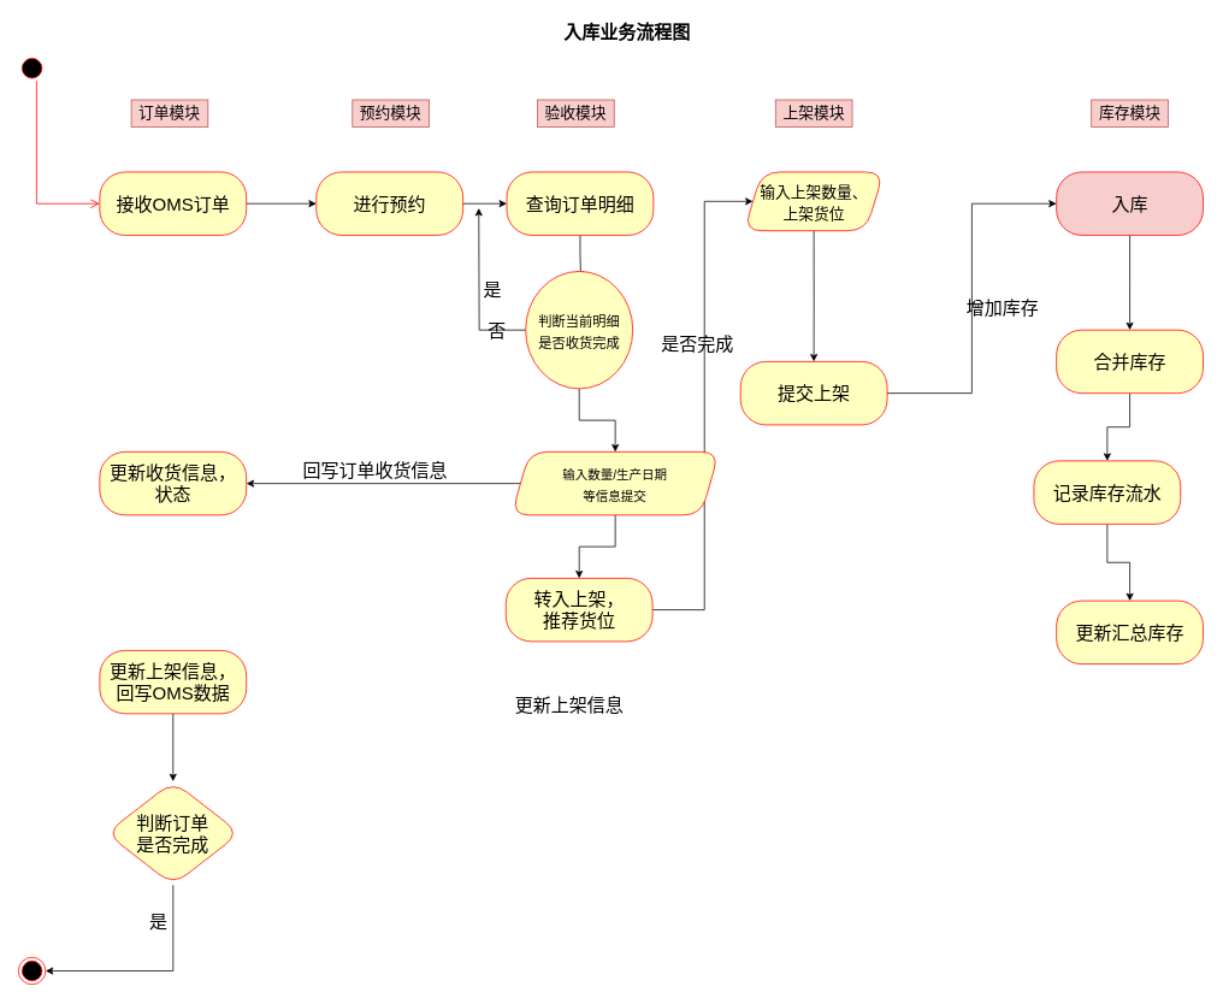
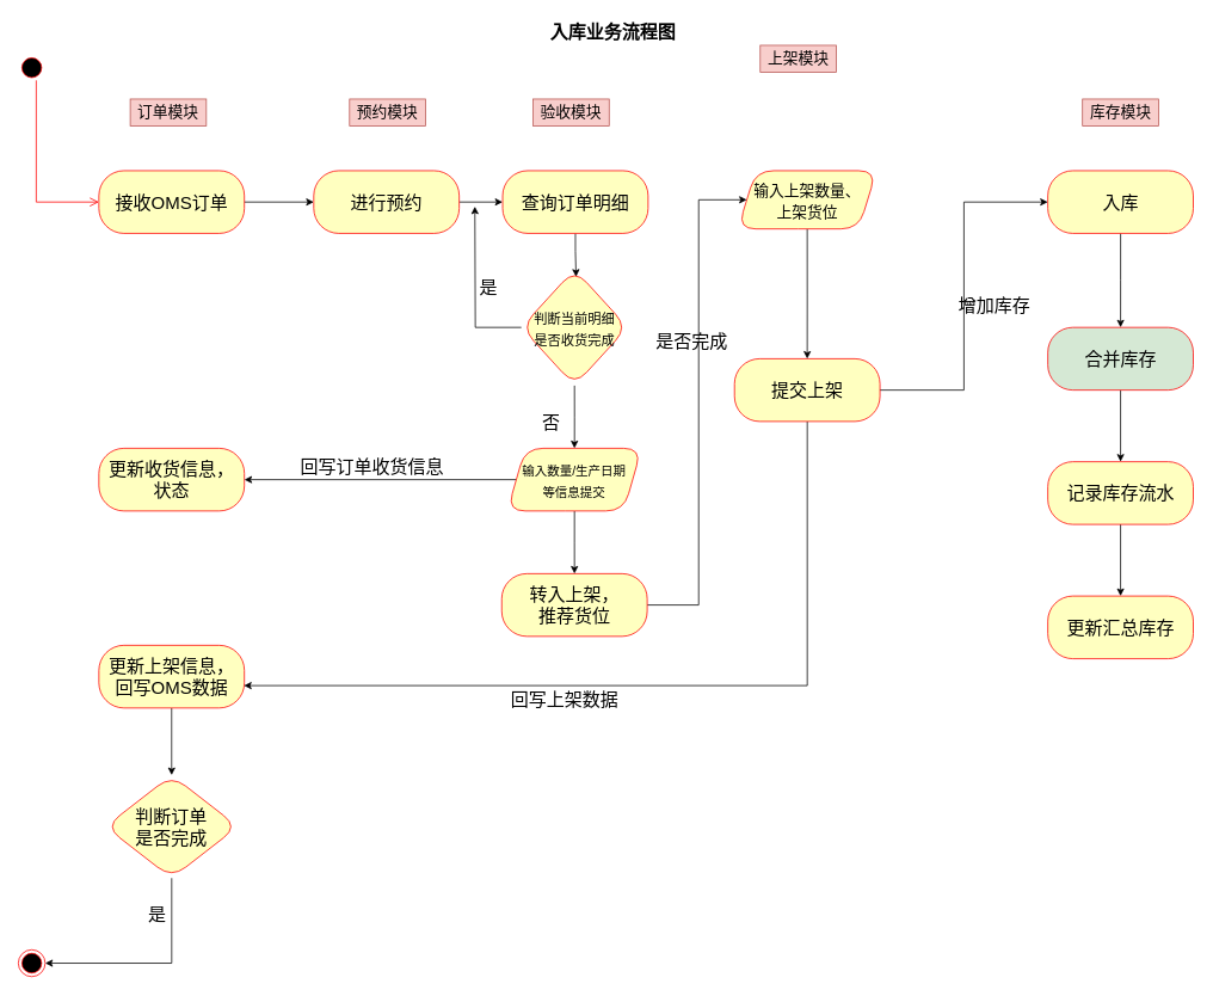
  <mxCell id="0" />
  <mxCell id="1" parent="0" />
- <mxCell id="2" value="入库业务流程图" style="text;html=1;strokeColor=none;fillColor=none;align=center;verticalAlign=middle;whiteSpace=wrap;rounded=0;fontSize=20;fontStyle=1" vertex="1" parent="1"><mxGeometry x="610" y="20" width="169" height="30" as="geometry" /></mxCell>
+ <mxCell id="2" value="入库业务流程图" style="text;html=1;strokeColor=none;fillColor=none;align=center;verticalAlign=middle;whiteSpace=wrap;rounded=0;fontSize=20;fontStyle=1" vertex="1" parent="1"><mxGeometry x="600" y="20" width="169" height="30" as="geometry" /></mxCell>
  <mxCell id="3" value="" style="ellipse;html=1;shape=startState;fillColor=#000000;strokeColor=#ff0000;fontSize=20;" vertex="1" parent="1"><mxGeometry x="20" y="60" width="30" height="30" as="geometry" /></mxCell>
  <mxCell id="4" value="" style="edgeStyle=orthogonalEdgeStyle;html=1;verticalAlign=bottom;endArrow=open;endSize=8;strokeColor=#ff0000;rounded=0;fontSize=20;entryX=0;entryY=0.5;entryDx=0;entryDy=0;" edge="1" source="3" parent="1" target="6"><mxGeometry relative="1" as="geometry"><mxPoint x="65" y="220" as="targetPoint" /><Array as="points"><mxPoint x="40" y="225" /></Array></mxGeometry></mxCell>
  <mxCell id="5" value="" style="edgeStyle=orthogonalEdgeStyle;rounded=0;orthogonalLoop=1;jettySize=auto;html=1;fontSize=20;" edge="1" parent="1" source="6" target="8"><mxGeometry relative="1" as="geometry" /></mxCell>
  <mxCell id="6" value="&lt;font style=&quot;font-size: 20px&quot;&gt;接收OMS订单&lt;/font&gt;" style="rounded=1;whiteSpace=wrap;html=1;arcSize=40;fontColor=#000000;fillColor=#ffffc0;strokeColor=#ff0000;fontSize=20;" vertex="1" parent="1"><mxGeometry x="110" y="190" width="162.5" height="70" as="geometry" /></mxCell>
  <mxCell id="7" value="" style="edgeStyle=orthogonalEdgeStyle;rounded=0;orthogonalLoop=1;jettySize=auto;html=1;fontSize=20;" edge="1" parent="1" source="8" target="10"><mxGeometry relative="1" as="geometry" /></mxCell>
  <mxCell id="8" value="&lt;font style=&quot;font-size: 20px&quot;&gt;进行预约&lt;/font&gt;" style="rounded=1;whiteSpace=wrap;html=1;arcSize=40;fontColor=#000000;fillColor=#ffffc0;strokeColor=#ff0000;fontSize=20;" vertex="1" parent="1"><mxGeometry x="350" y="190" width="162.5" height="70" as="geometry" /></mxCell>
  <mxCell id="9" value="" style="edgeStyle=orthogonalEdgeStyle;rounded=0;orthogonalLoop=1;jettySize=auto;html=1;fontSize=20;fontColor=none;entryX=0.515;entryY=0.065;entryDx=0;entryDy=0;entryPerimeter=0;" edge="1" parent="1" source="10" target="14"><mxGeometry relative="1" as="geometry" /></mxCell>
  <mxCell id="10" value="&lt;font style=&quot;font-size: 20px&quot;&gt;查询订单明细&lt;/font&gt;" style="rounded=1;whiteSpace=wrap;html=1;arcSize=40;fontColor=#000000;fillColor=#ffffc0;strokeColor=#ff0000;fontSize=20;" vertex="1" parent="1"><mxGeometry x="561" y="190" width="162.5" height="70" as="geometry" /></mxCell>
  <mxCell id="11" value="" style="ellipse;html=1;shape=endState;fillColor=#000000;strokeColor=#ff0000;fontSize=20;" vertex="1" parent="1"><mxGeometry x="20" y="1060" width="30" height="30" as="geometry" /></mxCell>
  <mxCell id="12" style="edgeStyle=orthogonalEdgeStyle;rounded=0;orthogonalLoop=1;jettySize=auto;html=1;fontSize=13;fontColor=none;exitX=0.5;exitY=1;exitDx=0;exitDy=0;entryX=0.5;entryY=0;entryDx=0;entryDy=0;" edge="1" parent="1" source="14" target="33"><mxGeometry relative="1" as="geometry"><mxPoint x="641.25" y="500" as="targetPoint" /></mxGeometry></mxCell>
  <mxCell id="13" style="edgeStyle=orthogonalEdgeStyle;rounded=0;orthogonalLoop=1;jettySize=auto;html=1;fontSize=13;fontColor=none;" edge="1" parent="1" source="14"><mxGeometry relative="1" as="geometry"><mxPoint x="530" y="230" as="targetPoint" /></mxGeometry></mxCell>
- <mxCell id="14" value="&lt;font style=&quot;font-size: 15px&quot;&gt;判断当前明细&lt;br&gt;是否收货完成&lt;/font&gt;" style="ellipse;whiteSpace=wrap;html=1;fontSize=20;fillColor=#ffffc0;strokeColor=#ff0000;fontColor=#000000;arcSize=40;" vertex="1" parent="1"><mxGeometry x="581.88" y="300" width="118.75" height="130" as="geometry" /></mxCell>
- <mxCell id="15" value="&lt;font style=&quot;font-size: 20px&quot;&gt;否&lt;/font&gt;" style="text;html=1;align=center;verticalAlign=middle;resizable=0;points=[];autosize=1;strokeColor=none;fillColor=none;fontSize=13;fontColor=none;" vertex="1" parent="1"><mxGeometry x="530" y="355" width="40" height="20" as="geometry" /></mxCell>
+ <mxCell id="14" value="&lt;font style=&quot;font-size: 15px&quot;&gt;判断当前明细&lt;br&gt;是否收货完成&lt;/font&gt;" style="rhombus;whiteSpace=wrap;html=1;fontSize=20;fillColor=#ffffc0;strokeColor=#ff0000;fontColor=#000000;rounded=1;arcSize=40;" vertex="1" parent="1"><mxGeometry x="581.88" y="300" width="118.75" height="130" as="geometry" /></mxCell>
+ <mxCell id="15" value="&lt;font style=&quot;font-size: 20px&quot;&gt;否&lt;/font&gt;" style="text;html=1;align=center;verticalAlign=middle;resizable=0;points=[];autosize=1;strokeColor=none;fillColor=none;fontSize=13;fontColor=none;" vertex="1" parent="1"><mxGeometry x="595" y="460" width="40" height="20" as="geometry" /></mxCell>
  <mxCell id="16" value="&lt;font style=&quot;font-size: 20px&quot;&gt;是&lt;/font&gt;" style="text;html=1;align=center;verticalAlign=middle;resizable=0;points=[];autosize=1;strokeColor=none;fillColor=none;fontSize=13;fontColor=none;" vertex="1" parent="1"><mxGeometry x="525" y="310" width="40" height="20" as="geometry" /></mxCell>
  <mxCell id="17" style="edgeStyle=orthogonalEdgeStyle;rounded=0;orthogonalLoop=1;jettySize=auto;html=1;fontSize=14;fontColor=none;entryX=0.5;entryY=0;entryDx=0;entryDy=0;exitX=0.5;exitY=1;exitDx=0;exitDy=0;" edge="1" parent="1" source="33" target="22"><mxGeometry relative="1" as="geometry"><mxPoint x="641.25" y="630" as="targetPoint" /><mxPoint x="641.3" y="570" as="sourcePoint" /></mxGeometry></mxCell>
  <mxCell id="18" style="edgeStyle=orthogonalEdgeStyle;rounded=0;orthogonalLoop=1;jettySize=auto;html=1;entryX=1;entryY=0.5;entryDx=0;entryDy=0;fontSize=14;fontColor=none;exitX=0;exitY=0.5;exitDx=0;exitDy=0;" edge="1" parent="1" source="33" target="23"><mxGeometry relative="1" as="geometry"><mxPoint x="560" y="535" as="sourcePoint" /></mxGeometry></mxCell>
  <mxCell id="19" style="edgeStyle=orthogonalEdgeStyle;rounded=0;orthogonalLoop=1;jettySize=auto;html=1;fontSize=14;fontColor=none;exitX=0.5;exitY=1;exitDx=0;exitDy=0;" edge="1" parent="1" source="34"><mxGeometry relative="1" as="geometry"><mxPoint x="901.25" y="400" as="targetPoint" /><mxPoint x="901.3" y="260" as="sourcePoint" /></mxGeometry></mxCell>
  <mxCell id="20" value="&lt;font style=&quot;font-size: 20px&quot;&gt;是否完成&lt;/font&gt;" style="text;html=1;align=center;verticalAlign=middle;resizable=0;points=[];autosize=1;strokeColor=none;fillColor=none;fontSize=14;fontColor=none;" vertex="1" parent="1"><mxGeometry x="722" y="365" width="100" height="30" as="geometry" /></mxCell>
  <mxCell id="21" style="edgeStyle=orthogonalEdgeStyle;rounded=0;orthogonalLoop=1;jettySize=auto;html=1;entryX=0;entryY=0.5;entryDx=0;entryDy=0;fontSize=14;fontColor=none;" edge="1" parent="1" source="22" target="34"><mxGeometry relative="1" as="geometry"><Array as="points"><mxPoint x="780" y="675" /><mxPoint x="780" y="223" /></Array></mxGeometry></mxCell>
  <mxCell id="22" value="&lt;font style=&quot;font-size: 20px&quot;&gt;转入上架，&lt;br&gt;推荐货位&lt;/font&gt;" style="rounded=1;whiteSpace=wrap;html=1;arcSize=40;fontColor=#000000;fillColor=#ffffc0;strokeColor=#ff0000;fontSize=20;" vertex="1" parent="1"><mxGeometry x="560" y="640" width="162.5" height="70" as="geometry" /></mxCell>
  <mxCell id="23" value="&lt;font style=&quot;font-size: 20px&quot;&gt;更新收货信息，&lt;br&gt;状态&lt;/font&gt;" style="rounded=1;whiteSpace=wrap;html=1;arcSize=40;fontColor=#000000;fillColor=#ffffc0;strokeColor=#ff0000;fontSize=20;" vertex="1" parent="1"><mxGeometry x="110" y="500" width="162.5" height="70" as="geometry" /></mxCell>
  <mxCell id="24" value="&lt;font style=&quot;font-size: 20px&quot;&gt;回写订单收货信息&lt;/font&gt;" style="text;html=1;align=center;verticalAlign=middle;resizable=0;points=[];autosize=1;strokeColor=none;fillColor=none;fontSize=14;fontColor=none;" vertex="1" parent="1"><mxGeometry x="325" y="505" width="180" height="30" as="geometry" /></mxCell>
  <mxCell id="25" style="edgeStyle=orthogonalEdgeStyle;rounded=0;orthogonalLoop=1;jettySize=auto;html=1;fontSize=14;fontColor=none;entryX=0;entryY=0.5;entryDx=0;entryDy=0;" edge="1" parent="1" source="27" target="29"><mxGeometry relative="1" as="geometry"><mxPoint x="1140" y="220" as="targetPoint" /></mxGeometry></mxCell>
+ <mxCell id="26" style="edgeStyle=orthogonalEdgeStyle;rounded=0;orthogonalLoop=1;jettySize=auto;html=1;fontSize=14;fontColor=none;entryX=0.997;entryY=0.643;entryDx=0;entryDy=0;entryPerimeter=0;" edge="1" parent="1" source="27" target="31"><mxGeometry relative="1" as="geometry"><mxPoint x="950" y="770" as="targetPoint" /><Array as="points"><mxPoint x="901" y="765" /></Array></mxGeometry></mxCell>
  <mxCell id="27" value="&lt;font&gt;&lt;font style=&quot;font-size: 20px&quot;&gt;提交上架&lt;/font&gt;&lt;br&gt;&lt;/font&gt;" style="rounded=1;whiteSpace=wrap;html=1;arcSize=40;fontColor=#000000;fillColor=#ffffc0;strokeColor=#ff0000;fontSize=20;" vertex="1" parent="1"><mxGeometry x="820" y="400" width="162.5" height="70" as="geometry" /></mxCell>
  <mxCell id="28" value="" style="edgeStyle=orthogonalEdgeStyle;rounded=0;orthogonalLoop=1;jettySize=auto;html=1;fontSize=17;fontColor=none;entryX=0.5;entryY=0;entryDx=0;entryDy=0;" edge="1" parent="1" source="29" target="45"><mxGeometry relative="1" as="geometry"><mxPoint x="1261" y="350" as="targetPoint" /></mxGeometry></mxCell>
- <mxCell id="29" value="&lt;font&gt;&lt;font style=&quot;font-size: 20px&quot;&gt;入库&lt;/font&gt;&lt;br&gt;&lt;/font&gt;" style="rounded=1;whiteSpace=wrap;html=1;arcSize=40;fontColor=#000000;fillColor=#f8cecc;strokeColor=#ff0000;fontSize=20;" vertex="1" parent="1"><mxGeometry x="1170" y="190" width="162.5" height="70" as="geometry" /></mxCell>
+ <mxCell id="29" value="&lt;font&gt;&lt;font style=&quot;font-size: 20px&quot;&gt;入库&lt;/font&gt;&lt;br&gt;&lt;/font&gt;" style="rounded=1;whiteSpace=wrap;html=1;arcSize=40;fontColor=#000000;fillColor=#ffffc0;strokeColor=#ff0000;fontSize=20;" vertex="1" parent="1"><mxGeometry x="1170" y="190" width="162.5" height="70" as="geometry" /></mxCell>
  <mxCell id="30" value="" style="edgeStyle=orthogonalEdgeStyle;rounded=0;orthogonalLoop=1;jettySize=auto;html=1;fontSize=14;fontColor=none;" edge="1" parent="1" source="31" target="37"><mxGeometry relative="1" as="geometry" /></mxCell>
  <mxCell id="31" value="&lt;font style=&quot;font-size: 20px&quot;&gt;更新上架信息，&lt;br&gt;回写OMS数据&lt;br&gt;&lt;/font&gt;" style="rounded=1;whiteSpace=wrap;html=1;arcSize=40;fontColor=#000000;fillColor=#ffffc0;strokeColor=#ff0000;fontSize=20;" vertex="1" parent="1"><mxGeometry x="110" y="720" width="162.5" height="70" as="geometry" /></mxCell>
- <mxCell id="32" value="&lt;font style=&quot;font-size: 20px&quot;&gt;更新上架信息&lt;/font&gt;" style="text;html=1;align=center;verticalAlign=middle;resizable=0;points=[];autosize=1;strokeColor=none;fillColor=none;fontSize=14;fontColor=none;" vertex="1" parent="1"><mxGeometry x="560" y="765" width="140" height="30" as="geometry" /></mxCell>
- <mxCell id="33" value="&lt;span style=&quot;font-size: 14px&quot;&gt;输入数量/生产日期&lt;br&gt;等信息&lt;/span&gt;&lt;span style=&quot;font-size: 14px&quot;&gt;提交&lt;/span&gt;" style="shape=parallelogram;perimeter=parallelogramPerimeter;whiteSpace=wrap;html=1;fixedSize=1;fontSize=20;fillColor=#ffffc0;strokeColor=#ff0000;fontColor=#000000;rounded=1;arcSize=40;" vertex="1" parent="1"><mxGeometry x="566.24" y="500" width="230" height="70" as="geometry" /></mxCell>
+ <mxCell id="32" value="&lt;font style=&quot;font-size: 20px&quot;&gt;回写上架数据&lt;/font&gt;" style="text;html=1;align=center;verticalAlign=middle;resizable=0;points=[];autosize=1;strokeColor=none;fillColor=none;fontSize=14;fontColor=none;" vertex="1" parent="1"><mxGeometry x="560" y="765" width="140" height="30" as="geometry" /></mxCell>
+ <mxCell id="33" value="&lt;span style=&quot;font-size: 14px&quot;&gt;输入数量/生产日期&lt;br&gt;等信息&lt;/span&gt;&lt;span style=&quot;font-size: 14px&quot;&gt;提交&lt;/span&gt;" style="shape=parallelogram;perimeter=parallelogramPerimeter;whiteSpace=wrap;html=1;fixedSize=1;fontSize=20;fillColor=#ffffc0;strokeColor=#ff0000;fontColor=#000000;rounded=1;arcSize=40;" vertex="1" parent="1"><mxGeometry x="566.24" y="500" width="150" height="70" as="geometry" /></mxCell>
  <mxCell id="34" value="&lt;span style=&quot;font-size: 17px&quot;&gt;输入上架数量、&lt;br&gt;上架货位&lt;/span&gt;" style="shape=parallelogram;perimeter=parallelogramPerimeter;whiteSpace=wrap;html=1;fixedSize=1;fontSize=20;fillColor=#ffffc0;strokeColor=#ff0000;fontColor=#000000;rounded=1;arcSize=40;" vertex="1" parent="1"><mxGeometry x="823.75" y="190" width="155" height="65" as="geometry" /></mxCell>
  <mxCell id="35" value="&lt;font style=&quot;font-size: 20px&quot;&gt;增加库存&lt;/font&gt;" style="text;html=1;align=center;verticalAlign=middle;resizable=0;points=[];autosize=1;strokeColor=none;fillColor=none;fontSize=14;fontColor=none;" vertex="1" parent="1"><mxGeometry x="1060" y="325" width="100" height="30" as="geometry" /></mxCell>
  <mxCell id="36" style="edgeStyle=orthogonalEdgeStyle;rounded=0;orthogonalLoop=1;jettySize=auto;html=1;entryX=1;entryY=0.5;entryDx=0;entryDy=0;fontSize=14;fontColor=none;" edge="1" parent="1" source="37" target="11"><mxGeometry relative="1" as="geometry"><Array as="points"><mxPoint x="191" y="1075" /></Array></mxGeometry></mxCell>
  <mxCell id="37" value="&lt;font style=&quot;font-size: 20px&quot;&gt;判断订单&lt;br&gt;是否完成&lt;/font&gt;" style="rhombus;whiteSpace=wrap;html=1;fontSize=20;fillColor=#ffffc0;strokeColor=#ff0000;fontColor=#000000;rounded=1;arcSize=40;" vertex="1" parent="1"><mxGeometry x="117.19" y="865" width="148.12" height="115" as="geometry" /></mxCell>
  <mxCell id="38" value="&lt;font style=&quot;font-size: 20px&quot;&gt;是&lt;/font&gt;" style="text;html=1;align=center;verticalAlign=middle;resizable=0;points=[];autosize=1;strokeColor=none;fillColor=none;fontSize=14;fontColor=none;" vertex="1" parent="1"><mxGeometry x="155" y="1005" width="40" height="30" as="geometry" /></mxCell>
  <mxCell id="39" value="&lt;font style=&quot;font-size: 17px&quot;&gt;订单模块&lt;/font&gt;" style="text;html=1;strokeColor=#b85450;fillColor=#f8cecc;align=center;verticalAlign=middle;whiteSpace=wrap;rounded=0;fontSize=14;" vertex="1" parent="1"><mxGeometry x="145" y="110" width="85" height="30" as="geometry" /></mxCell>
  <mxCell id="40" value="&lt;font style=&quot;font-size: 17px&quot;&gt;预约模块&lt;/font&gt;" style="text;html=1;strokeColor=#b85450;fillColor=#f8cecc;align=center;verticalAlign=middle;whiteSpace=wrap;rounded=0;fontSize=14;" vertex="1" parent="1"><mxGeometry x="390" y="110" width="85" height="30" as="geometry" /></mxCell>
  <mxCell id="41" value="&lt;font style=&quot;font-size: 17px&quot;&gt;验收模块&lt;/font&gt;" style="text;html=1;strokeColor=#b85450;fillColor=#f8cecc;align=center;verticalAlign=middle;whiteSpace=wrap;rounded=0;fontSize=14;" vertex="1" parent="1"><mxGeometry x="595" y="110" width="85" height="30" as="geometry" /></mxCell>
- <mxCell id="42" value="&lt;font style=&quot;font-size: 17px&quot;&gt;上架模块&lt;/font&gt;" style="text;html=1;strokeColor=#b85450;fillColor=#f8cecc;align=center;verticalAlign=middle;whiteSpace=wrap;rounded=0;fontSize=14;" vertex="1" parent="1"><mxGeometry x="858.75" y="110" width="85" height="30" as="geometry" /></mxCell>
+ <mxCell id="42" value="&lt;font style=&quot;font-size: 17px&quot;&gt;上架模块&lt;/font&gt;" style="text;html=1;strokeColor=#b85450;fillColor=#f8cecc;align=center;verticalAlign=middle;whiteSpace=wrap;rounded=0;fontSize=14;" vertex="1" parent="1"><mxGeometry x="848.75" y="50" width="85" height="30" as="geometry" /></mxCell>
  <mxCell id="43" value="&lt;font style=&quot;font-size: 17px&quot;&gt;库存模块&lt;/font&gt;" style="text;html=1;strokeColor=#b85450;fillColor=#f8cecc;align=center;verticalAlign=middle;whiteSpace=wrap;rounded=0;fontSize=14;" vertex="1" parent="1"><mxGeometry x="1208.75" y="110" width="85" height="30" as="geometry" /></mxCell>
  <mxCell id="44" value="" style="edgeStyle=orthogonalEdgeStyle;rounded=0;orthogonalLoop=1;jettySize=auto;html=1;fontSize=20;fontColor=none;" edge="1" parent="1" source="45" target="47"><mxGeometry relative="1" as="geometry" /></mxCell>
- <mxCell id="45" value="&lt;font&gt;&lt;font style=&quot;font-size: 20px&quot;&gt;合并库存&lt;/font&gt;&lt;br&gt;&lt;/font&gt;" style="rounded=1;whiteSpace=wrap;html=1;arcSize=40;fontColor=#000000;fillColor=#ffffc0;strokeColor=#ff0000;fontSize=20;" vertex="1" parent="1"><mxGeometry x="1170" y="365" width="162.5" height="70" as="geometry" /></mxCell>
+ <mxCell id="45" value="&lt;font&gt;&lt;font style=&quot;font-size: 20px&quot;&gt;合并库存&lt;/font&gt;&lt;br&gt;&lt;/font&gt;" style="rounded=1;whiteSpace=wrap;html=1;arcSize=40;fontColor=#000000;fillColor=#d5e8d4;strokeColor=#ff0000;fontSize=20;" vertex="1" parent="1"><mxGeometry x="1170" y="365" width="162.5" height="70" as="geometry" /></mxCell>
  <mxCell id="46" value="" style="edgeStyle=orthogonalEdgeStyle;rounded=0;orthogonalLoop=1;jettySize=auto;html=1;fontSize=20;fontColor=none;" edge="1" parent="1" source="47" target="48"><mxGeometry relative="1" as="geometry" /></mxCell>
- <mxCell id="47" value="&lt;font&gt;&lt;font style=&quot;font-size: 20px&quot;&gt;记录库存流水&lt;/font&gt;&lt;br&gt;&lt;/font&gt;" style="rounded=1;whiteSpace=wrap;html=1;arcSize=40;fontColor=#000000;fillColor=#ffffc0;strokeColor=#ff0000;fontSize=20;" vertex="1" parent="1"><mxGeometry x="1145" y="510" width="162.5" height="70" as="geometry" /></mxCell>
+ <mxCell id="47" value="&lt;font&gt;&lt;font style=&quot;font-size: 20px&quot;&gt;记录库存流水&lt;/font&gt;&lt;br&gt;&lt;/font&gt;" style="rounded=1;whiteSpace=wrap;html=1;arcSize=40;fontColor=#000000;fillColor=#ffffc0;strokeColor=#ff0000;fontSize=20;" vertex="1" parent="1"><mxGeometry x="1170" y="515" width="162.5" height="70" as="geometry" /></mxCell>
  <mxCell id="48" value="&lt;font&gt;&lt;font style=&quot;font-size: 20px&quot;&gt;更新汇总库存&lt;/font&gt;&lt;br&gt;&lt;/font&gt;" style="rounded=1;whiteSpace=wrap;html=1;arcSize=40;fontColor=#000000;fillColor=#ffffc0;strokeColor=#ff0000;fontSize=20;" vertex="1" parent="1"><mxGeometry x="1170" y="665" width="162.5" height="70" as="geometry" /></mxCell>
